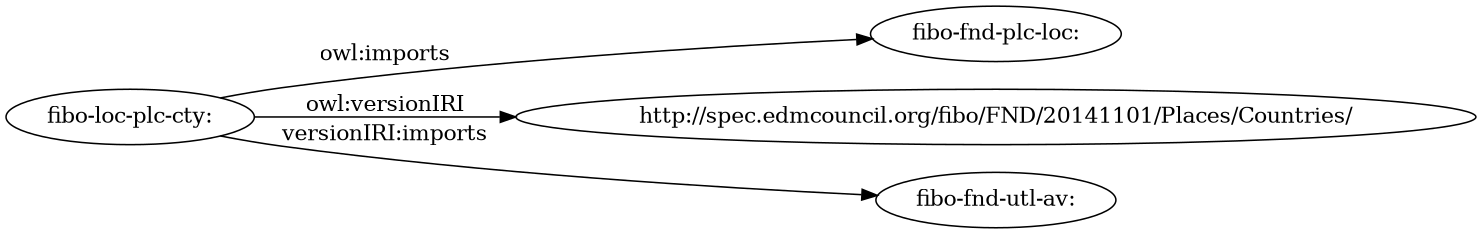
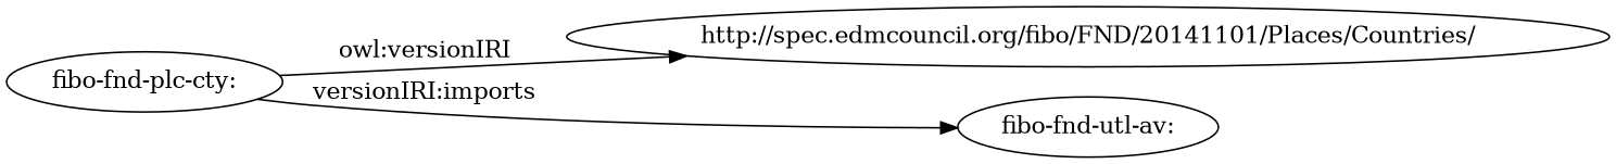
  digraph {
    rankdir=LR
-   "fibo-fnd-plc-cty:" [label="fibo-loc-plc-cty:"]
-   "fibo-fnd-plc-loc:"
+   "fibo-fnd-plc-cty:"
    "http://spec.edmcouncil.org/fibo/FND/20141101/Places/Countries/"
    "fibo-fnd-utl-av:"
-   "fibo-fnd-plc-cty:" -> "fibo-fnd-plc-loc:" [label="owl:imports"]
    "fibo-fnd-plc-cty:" -> "http://spec.edmcouncil.org/fibo/FND/20141101/Places/Countries/" [label="owl:versionIRI"]
    "fibo-fnd-plc-cty:" -> "fibo-fnd-utl-av:" [label="versionIRI:imports"]
  }
